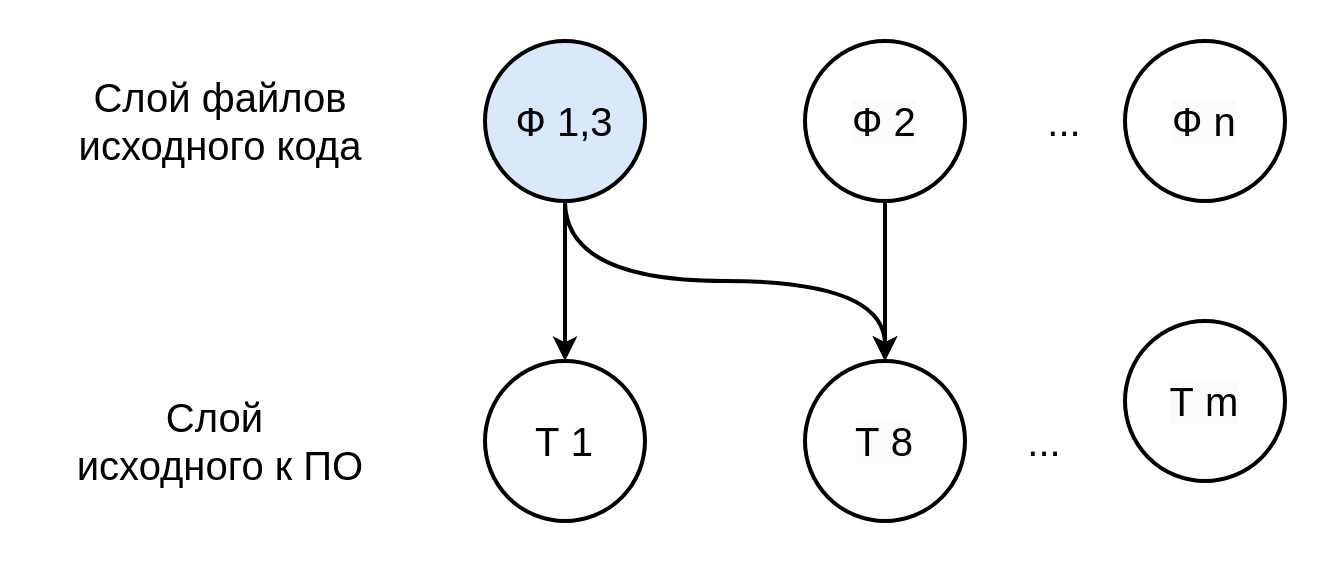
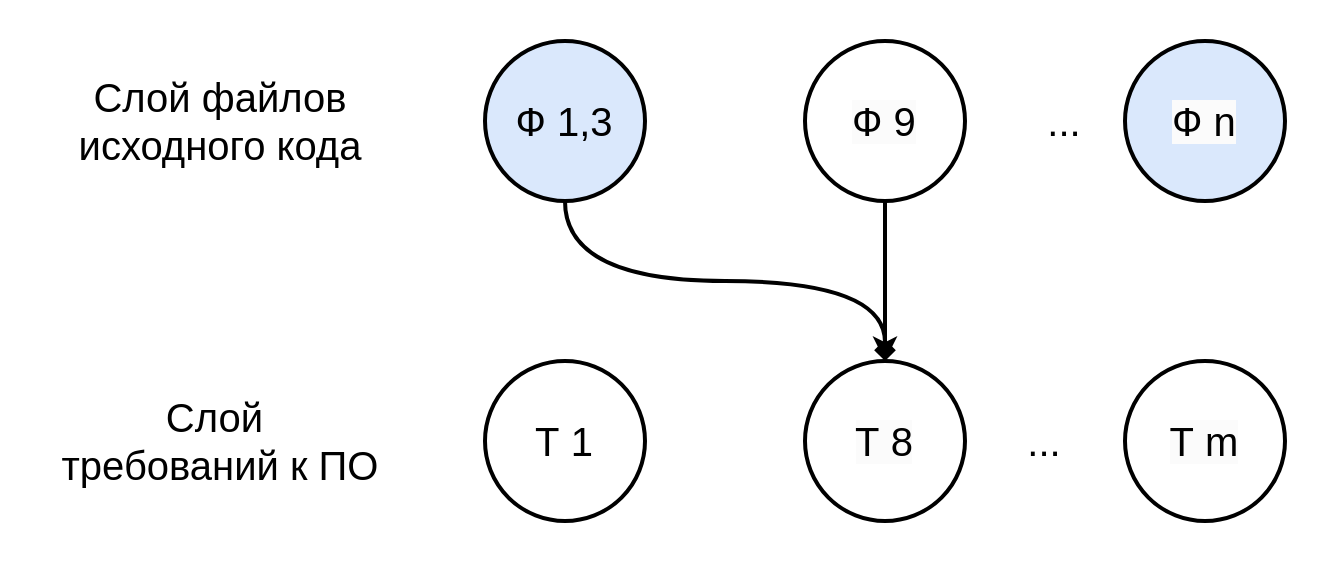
  <mxCell id="0" />
  <mxCell id="1" parent="0" />
- <mxCell id="2" style="edgeStyle=orthogonalEdgeStyle;curved=1;rounded=0;orthogonalLoop=1;jettySize=auto;html=1;exitX=0.5;exitY=1;exitDx=0;exitDy=0;entryX=0.5;entryY=0;entryDx=0;entryDy=0;strokeWidth=2;" parent="1" source="3" target="6" edge="1"><mxGeometry relative="1" as="geometry" /></mxCell>
+ <mxCell id="2" style="edgeStyle=orthogonalEdgeStyle;curved=1;rounded=0;orthogonalLoop=1;jettySize=auto;html=1;exitX=0.5;exitY=1;exitDx=0;exitDy=0;entryX=0.5;entryY=0;entryDx=0;entryDy=0;strokeWidth=2;endArrow=diamond;" parent="1" source="3" target="6" edge="1"><mxGeometry relative="1" as="geometry" /></mxCell>
  <mxCell id="3" value="Ф 1,3" style="ellipse;whiteSpace=wrap;html=1;aspect=fixed;fontSize=20;strokeWidth=2;fillColor=#dae8fc;" parent="1" vertex="1"><mxGeometry x="242" y="20" width="80" height="80" as="geometry" /></mxCell>
- <mxCell id="4" value="&lt;span style=&quot;color: rgb(0, 0, 0); font-family: Helvetica; font-size: 20px; font-style: normal; font-variant-ligatures: normal; font-variant-caps: normal; font-weight: 400; letter-spacing: normal; orphans: 2; text-align: center; text-indent: 0px; text-transform: none; widows: 2; word-spacing: 0px; -webkit-text-stroke-width: 0px; white-space: normal; background-color: rgb(251, 251, 251); text-decoration-thickness: initial; text-decoration-style: initial; text-decoration-color: initial; float: none; display: inline !important;&quot;&gt;Ф 2&lt;/span&gt;" style="ellipse;whiteSpace=wrap;html=1;aspect=fixed;fontSize=20;strokeWidth=2;" parent="1" vertex="1"><mxGeometry x="402" y="20" width="80" height="80" as="geometry" /></mxCell>
+ <mxCell id="4" value="&lt;span style=&quot;color: rgb(0, 0, 0); font-family: Helvetica; font-size: 20px; font-style: normal; font-variant-ligatures: normal; font-variant-caps: normal; font-weight: 400; letter-spacing: normal; orphans: 2; text-align: center; text-indent: 0px; text-transform: none; widows: 2; word-spacing: 0px; -webkit-text-stroke-width: 0px; white-space: normal; background-color: rgb(251, 251, 251); text-decoration-thickness: initial; text-decoration-style: initial; text-decoration-color: initial; float: none; display: inline !important;&quot;&gt;Ф 9&lt;/span&gt;" style="ellipse;whiteSpace=wrap;html=1;aspect=fixed;fontSize=20;strokeWidth=2;" parent="1" vertex="1"><mxGeometry x="402" y="20" width="80" height="80" as="geometry" /></mxCell>
  <mxCell id="5" value="Т 1" style="ellipse;whiteSpace=wrap;html=1;aspect=fixed;fontSize=20;strokeWidth=2;" parent="1" vertex="1"><mxGeometry x="242" y="180" width="80" height="80" as="geometry" /></mxCell>
  <mxCell id="6" value="&lt;span style=&quot;color: rgb(0, 0, 0); font-family: Helvetica; font-size: 20px; font-style: normal; font-variant-ligatures: normal; font-variant-caps: normal; font-weight: 400; letter-spacing: normal; orphans: 2; text-align: center; text-indent: 0px; text-transform: none; widows: 2; word-spacing: 0px; -webkit-text-stroke-width: 0px; white-space: normal; background-color: rgb(251, 251, 251); text-decoration-thickness: initial; text-decoration-style: initial; text-decoration-color: initial; float: none; display: inline !important;&quot;&gt;Т 8&lt;/span&gt;" style="ellipse;whiteSpace=wrap;html=1;aspect=fixed;fontSize=20;strokeWidth=2;" parent="1" vertex="1"><mxGeometry x="402" y="180" width="80" height="80" as="geometry" /></mxCell>
- <mxCell id="7" value="&lt;span style=&quot;color: rgb(0, 0, 0); font-family: Helvetica; font-size: 20px; font-style: normal; font-variant-ligatures: normal; font-variant-caps: normal; font-weight: 400; letter-spacing: normal; orphans: 2; text-align: center; text-indent: 0px; text-transform: none; widows: 2; word-spacing: 0px; -webkit-text-stroke-width: 0px; white-space: normal; background-color: rgb(251, 251, 251); text-decoration-thickness: initial; text-decoration-style: initial; text-decoration-color: initial; float: none; display: inline !important;&quot;&gt;Т m&lt;/span&gt;" style="ellipse;whiteSpace=wrap;html=1;aspect=fixed;fontSize=20;strokeWidth=2;" parent="1" vertex="1"><mxGeometry x="562" y="160" width="80" height="80" as="geometry" /></mxCell>
+ <mxCell id="7" value="&lt;span style=&quot;color: rgb(0, 0, 0); font-family: Helvetica; font-size: 20px; font-style: normal; font-variant-ligatures: normal; font-variant-caps: normal; font-weight: 400; letter-spacing: normal; orphans: 2; text-align: center; text-indent: 0px; text-transform: none; widows: 2; word-spacing: 0px; -webkit-text-stroke-width: 0px; white-space: normal; background-color: rgb(251, 251, 251); text-decoration-thickness: initial; text-decoration-style: initial; text-decoration-color: initial; float: none; display: inline !important;&quot;&gt;Т m&lt;/span&gt;" style="ellipse;whiteSpace=wrap;html=1;aspect=fixed;fontSize=20;strokeWidth=2;" parent="1" vertex="1"><mxGeometry x="562" y="180" width="80" height="80" as="geometry" /></mxCell>
  <mxCell id="8" value="..." style="text;html=1;align=center;verticalAlign=middle;whiteSpace=wrap;rounded=0;fontSize=20;strokeWidth=2;" parent="1" vertex="1"><mxGeometry x="492" y="205" width="60" height="30" as="geometry" /></mxCell>
- <mxCell id="9" value="&lt;span style=&quot;color: rgb(0, 0, 0); font-family: Helvetica; font-size: 20px; font-style: normal; font-variant-ligatures: normal; font-variant-caps: normal; font-weight: 400; letter-spacing: normal; orphans: 2; text-align: center; text-indent: 0px; text-transform: none; widows: 2; word-spacing: 0px; -webkit-text-stroke-width: 0px; white-space: normal; background-color: rgb(251, 251, 251); text-decoration-thickness: initial; text-decoration-style: initial; text-decoration-color: initial; float: none; display: inline !important;&quot;&gt;Ф n&lt;/span&gt;" style="ellipse;whiteSpace=wrap;html=1;aspect=fixed;fontSize=20;strokeWidth=2;" parent="1" vertex="1"><mxGeometry x="562" y="20" width="80" height="80" as="geometry" /></mxCell>
+ <mxCell id="9" value="&lt;span style=&quot;color: rgb(0, 0, 0); font-family: Helvetica; font-size: 20px; font-style: normal; font-variant-ligatures: normal; font-variant-caps: normal; font-weight: 400; letter-spacing: normal; orphans: 2; text-align: center; text-indent: 0px; text-transform: none; widows: 2; word-spacing: 0px; -webkit-text-stroke-width: 0px; white-space: normal; background-color: rgb(251, 251, 251); text-decoration-thickness: initial; text-decoration-style: initial; text-decoration-color: initial; float: none; display: inline !important;&quot;&gt;Ф n&lt;/span&gt;" style="ellipse;whiteSpace=wrap;html=1;aspect=fixed;fontSize=20;strokeWidth=2;fillColor=#dae8fc;" parent="1" vertex="1"><mxGeometry x="562" y="20" width="80" height="80" as="geometry" /></mxCell>
  <mxCell id="10" value="..." style="text;html=1;align=center;verticalAlign=middle;whiteSpace=wrap;rounded=0;fontSize=20;strokeWidth=2;" parent="1" vertex="1"><mxGeometry x="502" y="45" width="60" height="30" as="geometry" /></mxCell>
- <mxCell id="11" value="" style="endArrow=classic;html=1;rounded=0;exitX=0.5;exitY=1;exitDx=0;exitDy=0;entryX=0.5;entryY=0;entryDx=0;entryDy=0;fontSize=20;strokeWidth=2;" parent="1" source="3" target="5" edge="1"><mxGeometry width="50" height="50" relative="1" as="geometry"><mxPoint x="442" y="230" as="sourcePoint" /><mxPoint x="492" y="180" as="targetPoint" /></mxGeometry></mxCell>
  <mxCell id="12" value="" style="endArrow=classic;html=1;rounded=0;exitX=0.5;exitY=1;exitDx=0;exitDy=0;entryX=0.5;entryY=0;entryDx=0;entryDy=0;fontSize=20;strokeWidth=2;" parent="1" source="4" target="6" edge="1"><mxGeometry width="50" height="50" relative="1" as="geometry"><mxPoint x="442" y="230" as="sourcePoint" /><mxPoint x="492" y="180" as="targetPoint" /></mxGeometry></mxCell>
  <mxCell id="13" value="Слой файлов исходного кода" style="text;html=1;align=center;verticalAlign=middle;whiteSpace=wrap;rounded=0;fontSize=20;" parent="1" vertex="1"><mxGeometry x="20" y="45" width="180" height="30" as="geometry" /></mxCell>
- <mxCell id="14" value="Слой&amp;nbsp;&lt;div&gt;исходного к ПО&lt;/div&gt;" style="text;html=1;align=center;verticalAlign=middle;whiteSpace=wrap;rounded=0;fontSize=20;" parent="1" vertex="1"><mxGeometry x="20" y="205" width="180" height="30" as="geometry" /></mxCell>
+ <mxCell id="14" value="Слой&amp;nbsp;&lt;div&gt;требований к ПО&lt;/div&gt;" style="text;html=1;align=center;verticalAlign=middle;whiteSpace=wrap;rounded=0;fontSize=20;" parent="1" vertex="1"><mxGeometry x="20" y="205" width="180" height="30" as="geometry" /></mxCell>
